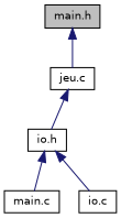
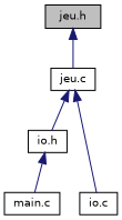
  digraph {
    node [color=black fillcolor=white fontname=Helvetica fontsize=10 shape=record style=filled]
    edge [color=midnightblue dir=back fontname=Helvetica fontsize=10 labelfontname=Helvetica labelfontsize=10 style=solid]
-   n1 [fillcolor=grey75 fontcolor=black height=0.2 label="main.h" width=0.4]
+   n1 [fillcolor=grey75 fontcolor=black height=0.2 label="jeu.h" width=0.4]
    n2 [height=0.2 label="jeu.c" width=0.4]
    n3 [height=0.2 label="io.h" width=0.4]
    n4 [height=0.2 label="main.c" width=0.4]
    n5 [height=0.2 label="io.c" width=0.4]
    n1 -> n2
    n2 -> n3
    n3 -> n4
-   n3 -> n5
+   n2 -> n5
  }
